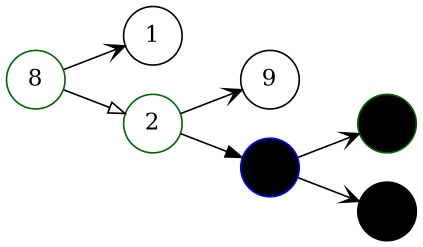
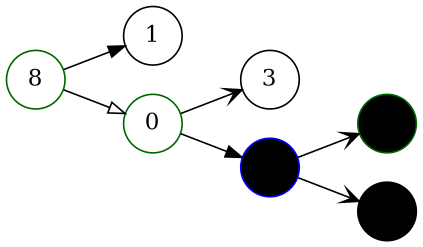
  strict digraph {
    rankdir=LR
    node [color=darkgreen shape=circle]
    edge [arrowhead=vee]
    n1 [label=8]
    1 [color=black]
-   2
-   3 [color=black label=9]
+   2 [label=0]
+   3 [color=black]
    4 [color=blue fillcolor=black style=filled]
    5 [fillcolor=black style=filled]
    6 [color=black fillcolor=black style=filled]
-   n1 -> 1
+   n1 -> 1 [arrowhead=normal]
    n1 -> 2 [arrowhead=onormal]
    2 -> 3
    2 -> 4 [arrowhead=normal]
    4 -> 5
    4 -> 6
  }
